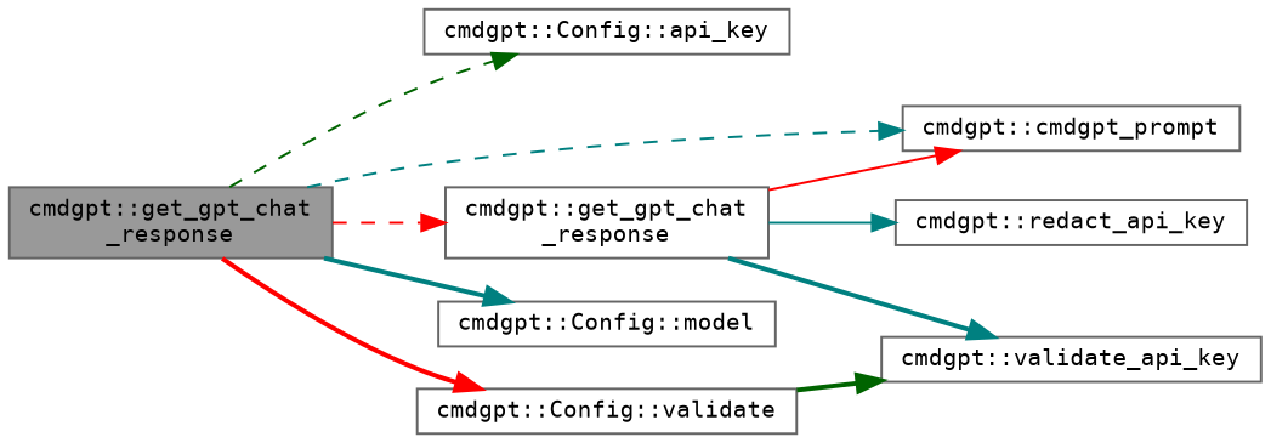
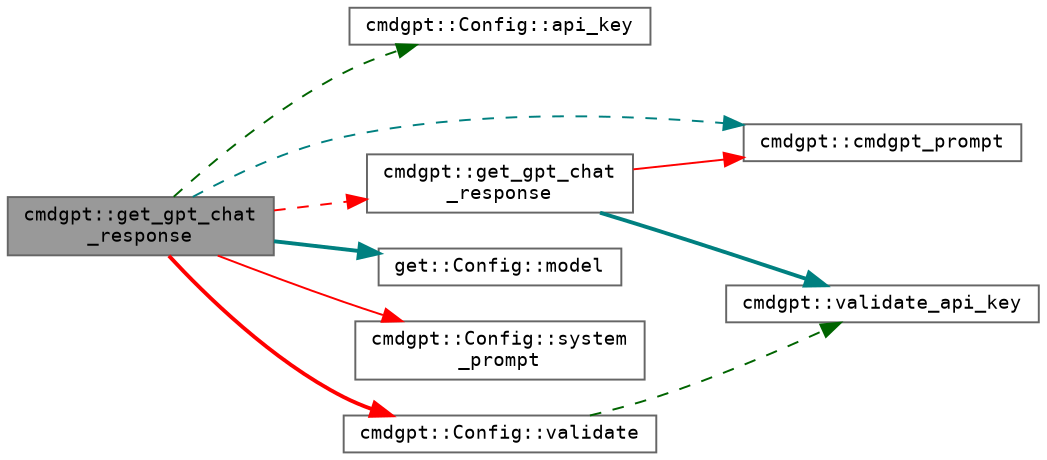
  digraph {
    fontname="DejaVu Sans Mono"
    rankdir=LR
    node [color=grey40 fillcolor=white fontname="DejaVu Sans Mono" fontsize=10 shape=box style=filled]
    edge [color=red fontname="DejaVu Sans Mono" fontsize=10 labelfontname=Helvetica labelfontsize=10 style=dashed]
    n1 [color=gray40 fillcolor=grey60 fontcolor=black height=0.2 label="cmdgpt::get_gpt_chat\l_response" width=0.4]
    n2 [height=0.2 label="cmdgpt::Config::api_key" width=0.4]
    n3 [height=0.2 label="cmdgpt::get_gpt_chat\l_response" width=0.4]
    n4 [height=0.2 label="cmdgpt::cmdgpt_prompt" width=0.4]
-   n5 [height=0.2 label="cmdgpt::Config::model" width=0.4]
+   n5 [height=0.2 label="get::Config::model" width=0.4]
+   n6 [height=0.2 label="cmdgpt::Config::system\l_prompt" width=0.4]
    n7 [height=0.2 label="cmdgpt::Config::validate" width=0.4]
-   n8 [height=0.2 label="cmdgpt::redact_api_key" width=0.4]
    n9 [height=0.2 label="cmdgpt::validate_api_key" width=0.4]
    n1 -> n2 [color=darkgreen]
    n1 -> n3
    n1 -> n4 [color=teal]
    n1 -> n5 [color=teal style=bold]
+   n1 -> n6 [style=solid]
    n1 -> n7 [style=bold]
    n3 -> n4 [style=solid]
-   n3 -> n8 [color=teal style=solid]
    n3 -> n9 [color=teal style=bold]
-   n7 -> n9 [color=darkgreen style=bold]
+   n7 -> n9 [color=darkgreen]
  }
